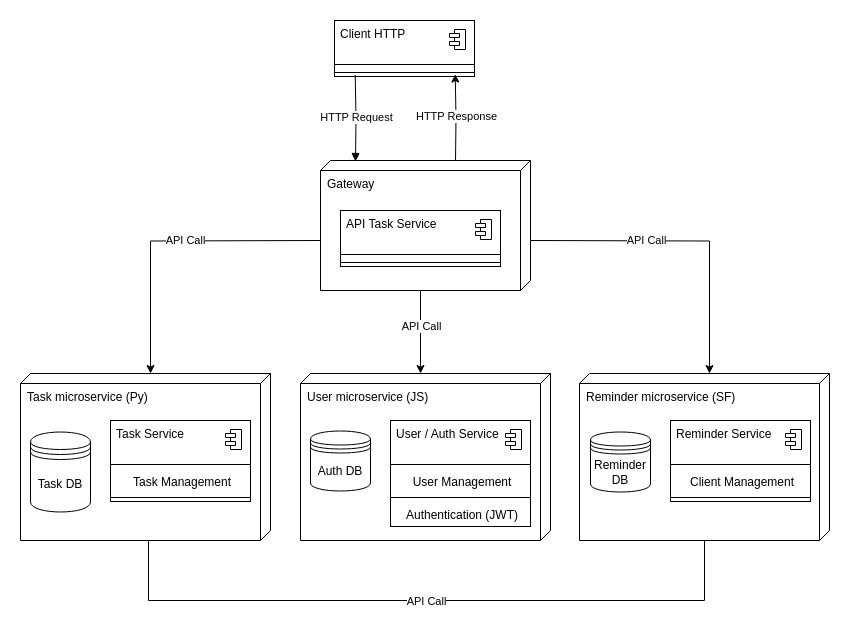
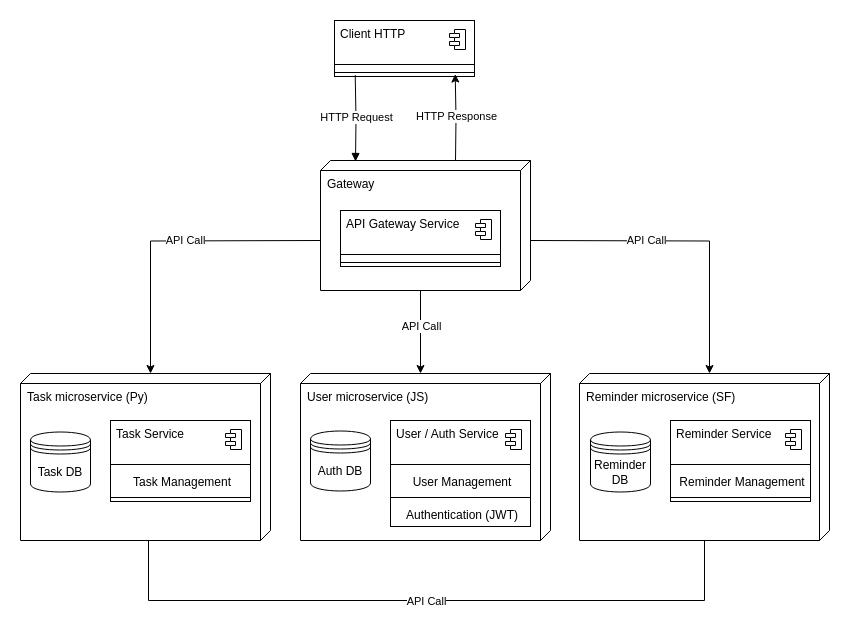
  <mxCell id="0" />
  <mxCell id="1" parent="0" />
  <mxCell id="2" value="Gateway" style="verticalAlign=top;align=left;shape=cube;size=10;direction=south;fontStyle=0;html=1;boundedLbl=1;spacingLeft=5;whiteSpace=wrap;" vertex="1" parent="1"><mxGeometry x="320" y="160" width="210" height="130" as="geometry" /></mxCell>
  <mxCell id="3" value="Reminder microservice (SF)" style="verticalAlign=top;align=left;shape=cube;size=10;direction=south;fontStyle=0;html=1;boundedLbl=1;spacingLeft=5;whiteSpace=wrap;" vertex="1" parent="1"><mxGeometry x="579" y="373" width="250" height="167" as="geometry" /></mxCell>
  <mxCell id="4" value="User microservice (JS)" style="verticalAlign=top;align=left;shape=cube;size=10;direction=south;fontStyle=0;html=1;boundedLbl=1;spacingLeft=5;whiteSpace=wrap;" vertex="1" parent="1"><mxGeometry x="300" y="373" width="250" height="167" as="geometry" /></mxCell>
  <mxCell id="5" value="Task microservice (Py)" style="verticalAlign=top;align=left;shape=cube;size=10;direction=south;fontStyle=0;html=1;boundedLbl=1;spacingLeft=5;whiteSpace=wrap;" vertex="1" parent="1"><mxGeometry x="20" y="373" width="250" height="167" as="geometry" /></mxCell>
  <mxCell id="6" value="" style="fontStyle=1;align=center;verticalAlign=top;childLayout=stackLayout;horizontal=1;horizontalStack=0;resizeParent=1;resizeParentMax=0;resizeLast=0;marginBottom=0;" vertex="1" parent="1"><mxGeometry x="334" y="20" width="140" height="56" as="geometry" /></mxCell>
  <mxCell id="7" value="Client HTTP" style="html=1;align=left;spacingLeft=4;verticalAlign=top;strokeColor=none;fillColor=none;whiteSpace=wrap;" vertex="1" parent="6"><mxGeometry width="140" height="40" as="geometry" /></mxCell>
  <mxCell id="8" value="" style="shape=module;jettyWidth=10;jettyHeight=4;" vertex="1" parent="7"><mxGeometry x="1" width="16" height="20" relative="1" as="geometry"><mxPoint x="-25" y="9" as="offset" /></mxGeometry></mxCell>
  <mxCell id="9" value="" style="line;strokeWidth=1;fillColor=none;align=left;verticalAlign=middle;spacingTop=-1;spacingLeft=3;spacingRight=3;rotatable=0;labelPosition=right;points=[];portConstraint=eastwest;" vertex="1" parent="6"><mxGeometry y="40" width="140" height="8" as="geometry" /></mxCell>
  <mxCell id="10" value="" style="line;strokeWidth=1;fillColor=none;align=left;verticalAlign=middle;spacingTop=-1;spacingLeft=3;spacingRight=3;rotatable=0;labelPosition=right;points=[];portConstraint=eastwest;" vertex="1" parent="6"><mxGeometry y="48" width="140" height="8" as="geometry" /></mxCell>
  <mxCell id="11" value="" style="fontStyle=1;align=center;verticalAlign=top;childLayout=stackLayout;horizontal=1;horizontalStack=0;resizeParent=1;resizeParentMax=0;resizeLast=0;marginBottom=0;" vertex="1" parent="1"><mxGeometry x="340" y="210" width="160" height="56" as="geometry" /></mxCell>
- <mxCell id="12" value="API Task Service" style="html=1;align=left;spacingLeft=4;verticalAlign=top;strokeColor=none;fillColor=none;whiteSpace=wrap;" vertex="1" parent="11"><mxGeometry width="160" height="40" as="geometry" /></mxCell>
+ <mxCell id="12" value="API Gateway Service" style="html=1;align=left;spacingLeft=4;verticalAlign=top;strokeColor=none;fillColor=none;whiteSpace=wrap;" vertex="1" parent="11"><mxGeometry width="160" height="40" as="geometry" /></mxCell>
  <mxCell id="13" value="" style="shape=module;jettyWidth=10;jettyHeight=4;" vertex="1" parent="12"><mxGeometry x="1" width="16" height="20" relative="1" as="geometry"><mxPoint x="-25" y="9" as="offset" /></mxGeometry></mxCell>
  <mxCell id="14" value="" style="line;strokeWidth=1;fillColor=none;align=left;verticalAlign=middle;spacingTop=-1;spacingLeft=3;spacingRight=3;rotatable=0;labelPosition=right;points=[];portConstraint=eastwest;" vertex="1" parent="11"><mxGeometry y="40" width="160" height="8" as="geometry" /></mxCell>
  <mxCell id="15" value="" style="line;strokeWidth=1;fillColor=none;align=left;verticalAlign=middle;spacingTop=-1;spacingLeft=3;spacingRight=3;rotatable=0;labelPosition=right;points=[];portConstraint=eastwest;" vertex="1" parent="11"><mxGeometry y="48" width="160" height="8" as="geometry" /></mxCell>
  <mxCell id="16" value="" style="fontStyle=1;align=center;verticalAlign=top;childLayout=stackLayout;horizontal=1;horizontalStack=0;resizeParent=1;resizeParentMax=0;resizeLast=0;marginBottom=0;" vertex="1" parent="1"><mxGeometry x="110" y="420" width="140" height="81" as="geometry" /></mxCell>
  <mxCell id="17" value="Task Service" style="html=1;align=left;spacingLeft=4;verticalAlign=top;strokeColor=none;fillColor=none;whiteSpace=wrap;" vertex="1" parent="16"><mxGeometry width="140" height="40" as="geometry" /></mxCell>
  <mxCell id="18" value="" style="shape=module;jettyWidth=10;jettyHeight=4;" vertex="1" parent="17"><mxGeometry x="1" width="16" height="20" relative="1" as="geometry"><mxPoint x="-25" y="9" as="offset" /></mxGeometry></mxCell>
  <mxCell id="19" value="" style="line;strokeWidth=1;fillColor=none;align=left;verticalAlign=middle;spacingTop=-1;spacingLeft=3;spacingRight=3;rotatable=0;labelPosition=right;points=[];portConstraint=eastwest;" vertex="1" parent="16"><mxGeometry y="40" width="140" height="8" as="geometry" /></mxCell>
  <mxCell id="20" value="Task Management" style="html=1;align=center;spacingLeft=4;verticalAlign=top;strokeColor=none;fillColor=none;whiteSpace=wrap;" vertex="1" parent="16"><mxGeometry y="48" width="140" height="25" as="geometry" /></mxCell>
  <mxCell id="21" value="" style="line;strokeWidth=1;fillColor=none;align=left;verticalAlign=middle;spacingTop=-1;spacingLeft=3;spacingRight=3;rotatable=0;labelPosition=right;points=[];portConstraint=eastwest;" vertex="1" parent="16"><mxGeometry y="73" width="140" height="8" as="geometry" /></mxCell>
  <mxCell id="22" value="" style="fontStyle=1;align=center;verticalAlign=top;childLayout=stackLayout;horizontal=1;horizontalStack=0;resizeParent=1;resizeParentMax=0;resizeLast=0;marginBottom=0;" vertex="1" parent="1"><mxGeometry x="390" y="420" width="140" height="106" as="geometry" /></mxCell>
  <mxCell id="23" value="User / Auth Service" style="html=1;align=left;spacingLeft=4;verticalAlign=top;strokeColor=none;fillColor=none;whiteSpace=wrap;" vertex="1" parent="22"><mxGeometry width="140" height="40" as="geometry" /></mxCell>
  <mxCell id="24" value="" style="shape=module;jettyWidth=10;jettyHeight=4;" vertex="1" parent="23"><mxGeometry x="1" width="16" height="20" relative="1" as="geometry"><mxPoint x="-25" y="9" as="offset" /></mxGeometry></mxCell>
  <mxCell id="25" value="" style="line;strokeWidth=1;fillColor=none;align=left;verticalAlign=middle;spacingTop=-1;spacingLeft=3;spacingRight=3;rotatable=0;labelPosition=right;points=[];portConstraint=eastwest;" vertex="1" parent="22"><mxGeometry y="40" width="140" height="8" as="geometry" /></mxCell>
  <mxCell id="26" value="User Management" style="html=1;align=center;spacingLeft=4;verticalAlign=top;strokeColor=none;fillColor=none;whiteSpace=wrap;" vertex="1" parent="22"><mxGeometry y="48" width="140" height="25" as="geometry" /></mxCell>
  <mxCell id="27" value="" style="line;strokeWidth=1;fillColor=none;align=left;verticalAlign=middle;spacingTop=-1;spacingLeft=3;spacingRight=3;rotatable=0;labelPosition=right;points=[];portConstraint=eastwest;" vertex="1" parent="22"><mxGeometry y="73" width="140" height="8" as="geometry" /></mxCell>
  <mxCell id="28" value="Authentication (JWT)" style="html=1;align=center;spacingLeft=4;verticalAlign=top;strokeColor=none;fillColor=none;whiteSpace=wrap;" vertex="1" parent="22"><mxGeometry y="81" width="140" height="25" as="geometry" /></mxCell>
  <mxCell id="29" value="" style="fontStyle=1;align=center;verticalAlign=top;childLayout=stackLayout;horizontal=1;horizontalStack=0;resizeParent=1;resizeParentMax=0;resizeLast=0;marginBottom=0;" vertex="1" parent="1"><mxGeometry x="670" y="420" width="140" height="81" as="geometry" /></mxCell>
  <mxCell id="30" value="Reminder Service" style="html=1;align=left;spacingLeft=4;verticalAlign=top;strokeColor=none;fillColor=none;whiteSpace=wrap;" vertex="1" parent="29"><mxGeometry width="140" height="40" as="geometry" /></mxCell>
  <mxCell id="31" value="" style="shape=module;jettyWidth=10;jettyHeight=4;" vertex="1" parent="30"><mxGeometry x="1" width="16" height="20" relative="1" as="geometry"><mxPoint x="-25" y="9" as="offset" /></mxGeometry></mxCell>
  <mxCell id="32" value="" style="line;strokeWidth=1;fillColor=none;align=left;verticalAlign=middle;spacingTop=-1;spacingLeft=3;spacingRight=3;rotatable=0;labelPosition=right;points=[];portConstraint=eastwest;" vertex="1" parent="29"><mxGeometry y="40" width="140" height="8" as="geometry" /></mxCell>
- <mxCell id="33" value="Client Management" style="html=1;align=center;spacingLeft=4;verticalAlign=top;strokeColor=none;fillColor=none;whiteSpace=wrap;" vertex="1" parent="29"><mxGeometry y="48" width="140" height="25" as="geometry" /></mxCell>
+ <mxCell id="33" value="Reminder Management" style="html=1;align=center;spacingLeft=4;verticalAlign=top;strokeColor=none;fillColor=none;whiteSpace=wrap;" vertex="1" parent="29"><mxGeometry y="48" width="140" height="25" as="geometry" /></mxCell>
  <mxCell id="34" value="" style="line;strokeWidth=1;fillColor=none;align=left;verticalAlign=middle;spacingTop=-1;spacingLeft=3;spacingRight=3;rotatable=0;labelPosition=right;points=[];portConstraint=eastwest;" vertex="1" parent="29"><mxGeometry y="73" width="140" height="8" as="geometry" /></mxCell>
  <mxCell id="35" style="edgeStyle=orthogonalEdgeStyle;rounded=0;orthogonalLoop=1;jettySize=auto;html=1;entryX=0;entryY=0;entryDx=0;entryDy=120;entryPerimeter=0;" edge="1" parent="1" target="5"><mxGeometry relative="1" as="geometry"><mxPoint x="320" y="240" as="sourcePoint" /><mxPoint x="170" y="420" as="targetPoint" /></mxGeometry></mxCell>
  <mxCell id="36" value="API Call" style="edgeLabel;html=1;align=center;verticalAlign=middle;resizable=0;points=[];" vertex="1" connectable="0" parent="35"><mxGeometry x="-0.108" y="-1" relative="1" as="geometry"><mxPoint as="offset" /></mxGeometry></mxCell>
  <mxCell id="37" style="edgeStyle=orthogonalEdgeStyle;rounded=0;orthogonalLoop=1;jettySize=auto;html=1;entryX=0;entryY=0;entryDx=0;entryDy=120;entryPerimeter=0;" edge="1" parent="1" target="3"><mxGeometry relative="1" as="geometry"><mxPoint x="530" y="240" as="sourcePoint" /></mxGeometry></mxCell>
  <mxCell id="38" value="API Call" style="edgeLabel;html=1;align=center;verticalAlign=middle;resizable=0;points=[];" vertex="1" connectable="0" parent="37"><mxGeometry x="-0.26" y="1" relative="1" as="geometry"><mxPoint as="offset" /></mxGeometry></mxCell>
  <mxCell id="39" style="edgeStyle=orthogonalEdgeStyle;rounded=0;orthogonalLoop=1;jettySize=auto;html=1;" edge="1" parent="1"><mxGeometry relative="1" as="geometry"><mxPoint x="420" y="290" as="sourcePoint" /><mxPoint x="420" y="373" as="targetPoint" /><Array as="points"><mxPoint x="420" y="373" /></Array></mxGeometry></mxCell>
  <mxCell id="40" value="API Call" style="edgeLabel;html=1;align=center;verticalAlign=middle;resizable=0;points=[];" vertex="1" connectable="0" parent="39"><mxGeometry x="-0.168" relative="1" as="geometry"><mxPoint as="offset" /></mxGeometry></mxCell>
- <mxCell id="41" value="Task DB" style="shape=datastore;whiteSpace=wrap;html=1;" vertex="1" parent="1"><mxGeometry x="30" y="431.5" width="60" height="80" as="geometry" /></mxCell>
+ <mxCell id="41" value="Task DB" style="shape=datastore;whiteSpace=wrap;html=1;" vertex="1" parent="1"><mxGeometry x="30" y="431.5" width="60" height="60" as="geometry" /></mxCell>
  <mxCell id="42" value="Auth DB" style="shape=datastore;whiteSpace=wrap;html=1;" vertex="1" parent="1"><mxGeometry x="310" y="430.5" width="60" height="60" as="geometry" /></mxCell>
  <mxCell id="43" value="Reminder DB" style="shape=datastore;whiteSpace=wrap;html=1;" vertex="1" parent="1"><mxGeometry x="590" y="431.5" width="60" height="60" as="geometry" /></mxCell>
  <mxCell id="44" style="edgeStyle=orthogonalEdgeStyle;rounded=0;orthogonalLoop=1;jettySize=auto;html=1;entryX=0.648;entryY=0.957;entryDx=0;entryDy=0;entryPerimeter=0;" edge="1" parent="1"><mxGeometry relative="1" as="geometry"><mxPoint x="455" y="160" as="sourcePoint" /><mxPoint x="454.72" y="73.592" as="targetPoint" /></mxGeometry></mxCell>
  <mxCell id="45" value="HTTP Response" style="edgeLabel;html=1;align=center;verticalAlign=middle;resizable=0;points=[];" vertex="1" connectable="0" parent="44"><mxGeometry x="0.033" relative="1" as="geometry"><mxPoint as="offset" /></mxGeometry></mxCell>
  <mxCell id="46" style="edgeStyle=orthogonalEdgeStyle;rounded=0;orthogonalLoop=1;jettySize=auto;html=1;entryX=0.648;entryY=0.957;entryDx=0;entryDy=0;entryPerimeter=0;startArrow=block;startFill=1;endArrow=none;endFill=0;" edge="1" parent="1"><mxGeometry relative="1" as="geometry"><mxPoint x="355" y="161" as="sourcePoint" /><mxPoint x="354.72" y="74.592" as="targetPoint" /></mxGeometry></mxCell>
  <mxCell id="47" value="HTTP Request" style="edgeLabel;html=1;align=center;verticalAlign=middle;resizable=0;points=[];" vertex="1" connectable="0" parent="46"><mxGeometry x="0.033" relative="1" as="geometry"><mxPoint as="offset" /></mxGeometry></mxCell>
  <mxCell id="48" style="edgeStyle=orthogonalEdgeStyle;rounded=0;orthogonalLoop=1;jettySize=auto;html=1;entryX=1.002;entryY=0.488;entryDx=0;entryDy=0;entryPerimeter=0;endArrow=none;" edge="1" parent="1" source="3" target="5"><mxGeometry relative="1" as="geometry"><Array as="points"><mxPoint x="704" y="600" /><mxPoint x="148" y="600" /></Array></mxGeometry></mxCell>
  <mxCell id="49" value="API Call" style="edgeLabel;html=1;align=center;verticalAlign=middle;resizable=0;points=[];" vertex="1" connectable="0" parent="48"><mxGeometry x="0.004" relative="1" as="geometry"><mxPoint as="offset" /></mxGeometry></mxCell>
